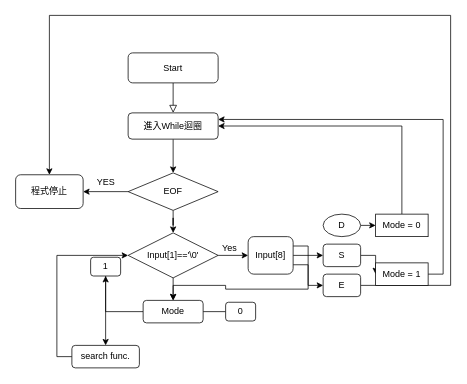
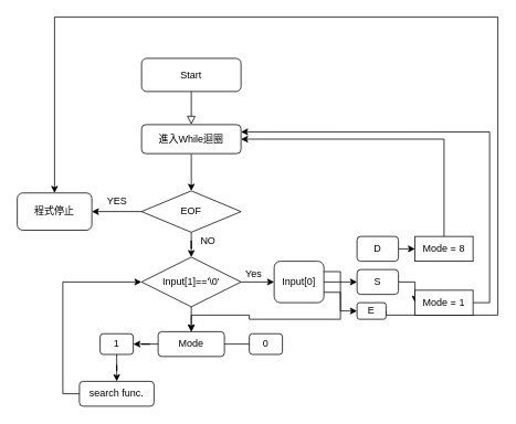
  <mxCell id="0" />
  <mxCell id="1" parent="0" />
  <mxCell id="2" value="" style="rounded=0;html=1;jettySize=auto;orthogonalLoop=1;fontSize=11;endArrow=block;endFill=0;endSize=8;strokeWidth=1;shadow=0;labelBackgroundColor=none;edgeStyle=orthogonalEdgeStyle;" parent="1" source="3" target="5" edge="1"><mxGeometry relative="1" as="geometry"><mxPoint x="230" y="160" as="targetPoint" /></mxGeometry></mxCell>
  <mxCell id="3" value="Start" style="rounded=1;whiteSpace=wrap;html=1;fontSize=12;glass=0;strokeWidth=1;shadow=0;" parent="1" vertex="1"><mxGeometry x="170" y="70" width="120" height="40" as="geometry" /></mxCell>
  <mxCell id="4" style="edgeStyle=orthogonalEdgeStyle;rounded=0;orthogonalLoop=1;jettySize=auto;html=1;exitX=0.5;exitY=1;exitDx=0;exitDy=0;entryX=0.5;entryY=0;entryDx=0;entryDy=0;" edge="1" parent="1" source="5" target="8"><mxGeometry relative="1" as="geometry" /></mxCell>
  <mxCell id="5" value="進入While迴圈" style="rounded=1;whiteSpace=wrap;html=1;" vertex="1" parent="1"><mxGeometry x="170" y="150" width="120" height="35" as="geometry" /></mxCell>
  <mxCell id="6" style="edgeStyle=orthogonalEdgeStyle;rounded=0;orthogonalLoop=1;jettySize=auto;html=1;entryX=1;entryY=0.5;entryDx=0;entryDy=0;" edge="1" parent="1" source="8" target="9"><mxGeometry relative="1" as="geometry" /></mxCell>
  <mxCell id="7" style="edgeStyle=orthogonalEdgeStyle;rounded=0;orthogonalLoop=1;jettySize=auto;html=1;entryX=0.5;entryY=0;entryDx=0;entryDy=0;" edge="1" parent="1" source="8" target="13"><mxGeometry relative="1" as="geometry" /></mxCell>
  <mxCell id="8" value="EOF" style="rhombus;whiteSpace=wrap;html=1;" vertex="1" parent="1"><mxGeometry x="170" y="230" width="120" height="50" as="geometry" /></mxCell>
  <mxCell id="9" value="程式停止" style="rounded=1;whiteSpace=wrap;html=1;" vertex="1" parent="1"><mxGeometry x="20" y="232.5" width="90" height="45" as="geometry" /></mxCell>
  <mxCell id="10" value="YES" style="text;html=1;align=center;verticalAlign=middle;resizable=0;points=[];autosize=1;" vertex="1" parent="1"><mxGeometry x="120" y="232.5" width="40" height="20" as="geometry" /></mxCell>
  <mxCell id="11" style="edgeStyle=orthogonalEdgeStyle;rounded=0;orthogonalLoop=1;jettySize=auto;html=1;exitX=1;exitY=0.5;exitDx=0;exitDy=0;entryX=0;entryY=0.5;entryDx=0;entryDy=0;" edge="1" parent="1" source="13" target="17"><mxGeometry relative="1" as="geometry" /></mxCell>
  <mxCell id="12" style="edgeStyle=orthogonalEdgeStyle;rounded=0;orthogonalLoop=1;jettySize=auto;html=1;exitX=0.5;exitY=1;exitDx=0;exitDy=0;entryX=0.5;entryY=0;entryDx=0;entryDy=0;" edge="1" parent="1" source="13" target="32"><mxGeometry relative="1" as="geometry" /></mxCell>
  <mxCell id="13" value="Input[1]=='\0'" style="rhombus;whiteSpace=wrap;html=1;" vertex="1" parent="1"><mxGeometry x="170" y="310" width="120" height="60" as="geometry" /></mxCell>
  <mxCell id="14" style="edgeStyle=orthogonalEdgeStyle;rounded=0;orthogonalLoop=1;jettySize=auto;html=1;exitX=1;exitY=0.25;exitDx=0;exitDy=0;" edge="1" parent="1" source="17" target="32"><mxGeometry relative="1" as="geometry" /></mxCell>
  <mxCell id="15" style="edgeStyle=orthogonalEdgeStyle;rounded=0;orthogonalLoop=1;jettySize=auto;html=1;exitX=1;exitY=0.5;exitDx=0;exitDy=0;entryX=0;entryY=0.5;entryDx=0;entryDy=0;" edge="1" parent="1" source="17" target="24"><mxGeometry relative="1" as="geometry" /></mxCell>
  <mxCell id="16" style="edgeStyle=orthogonalEdgeStyle;rounded=0;orthogonalLoop=1;jettySize=auto;html=1;exitX=1;exitY=0.75;exitDx=0;exitDy=0;entryX=0;entryY=0.5;entryDx=0;entryDy=0;" edge="1" parent="1" source="17" target="26"><mxGeometry relative="1" as="geometry" /></mxCell>
- <mxCell id="17" value="Input[8]" style="rounded=1;whiteSpace=wrap;html=1;" vertex="1" parent="1"><mxGeometry x="330" y="315" width="60" height="50" as="geometry" /></mxCell>
+ <mxCell id="17" value="Input[0]" style="rounded=1;whiteSpace=wrap;html=1;" vertex="1" parent="1"><mxGeometry x="330" y="315" width="60" height="50" as="geometry" /></mxCell>
  <mxCell id="18" value="Yes" style="text;html=1;align=center;verticalAlign=middle;resizable=0;points=[];autosize=1;" vertex="1" parent="1"><mxGeometry x="290" y="320" width="30" height="20" as="geometry" /></mxCell>
  <mxCell id="19" style="edgeStyle=orthogonalEdgeStyle;rounded=0;orthogonalLoop=1;jettySize=auto;html=1;exitX=1;exitY=0.5;exitDx=0;exitDy=0;entryX=0;entryY=0.5;entryDx=0;entryDy=0;" edge="1" parent="1" source="20" target="22"><mxGeometry relative="1" as="geometry"><mxPoint x="500" y="300" as="targetPoint" /></mxGeometry></mxCell>
- <mxCell id="20" value="D" style="ellipse;whiteSpace=wrap;html=1;" vertex="1" parent="1"><mxGeometry x="430" y="285" width="50" height="30" as="geometry" /></mxCell>
+ <mxCell id="20" value="D" style="rounded=1;whiteSpace=wrap;html=1;" vertex="1" parent="1"><mxGeometry x="430" y="285" width="50" height="30" as="geometry" /></mxCell>
  <mxCell id="21" style="edgeStyle=orthogonalEdgeStyle;rounded=0;orthogonalLoop=1;jettySize=auto;html=1;exitX=0.5;exitY=0;exitDx=0;exitDy=0;entryX=1;entryY=0.5;entryDx=0;entryDy=0;" edge="1" parent="1" source="22" target="5"><mxGeometry relative="1" as="geometry" /></mxCell>
- <mxCell id="22" value="Mode = 0" style="rounded=0;whiteSpace=wrap;html=1;" vertex="1" parent="1"><mxGeometry x="500" y="285" width="70" height="30" as="geometry" /></mxCell>
+ <mxCell id="22" value="Mode = 8" style="rounded=0;whiteSpace=wrap;html=1;" vertex="1" parent="1"><mxGeometry x="500" y="285" width="70" height="30" as="geometry" /></mxCell>
  <mxCell id="23" style="edgeStyle=orthogonalEdgeStyle;rounded=0;orthogonalLoop=1;jettySize=auto;html=1;exitX=1;exitY=0.5;exitDx=0;exitDy=0;" edge="1" parent="1" source="24" target="28"><mxGeometry relative="1" as="geometry" /></mxCell>
  <mxCell id="24" value="S" style="rounded=1;whiteSpace=wrap;html=1;" vertex="1" parent="1"><mxGeometry x="430" y="325" width="50" height="30" as="geometry" /></mxCell>
  <mxCell id="25" style="edgeStyle=orthogonalEdgeStyle;rounded=0;orthogonalLoop=1;jettySize=auto;html=1;exitX=1;exitY=0.5;exitDx=0;exitDy=0;entryX=0.5;entryY=0;entryDx=0;entryDy=0;" edge="1" parent="1" source="26" target="9"><mxGeometry relative="1" as="geometry"><Array as="points"><mxPoint x="600" y="380" /><mxPoint x="600" y="20" /><mxPoint x="65" y="20" /></Array></mxGeometry></mxCell>
- <mxCell id="26" value="E" style="rounded=1;whiteSpace=wrap;html=1;" vertex="1" parent="1"><mxGeometry x="430" y="365" width="50" height="30" as="geometry" /></mxCell>
+ <mxCell id="26" value="E" style="rounded=1;whiteSpace=wrap;html=1;" vertex="1" parent="1"><mxGeometry x="430" y="365" width="35" height="20" as="geometry" /></mxCell>
  <mxCell id="27" style="edgeStyle=orthogonalEdgeStyle;rounded=0;orthogonalLoop=1;jettySize=auto;html=1;exitX=1;exitY=0.5;exitDx=0;exitDy=0;entryX=1;entryY=0.25;entryDx=0;entryDy=0;" edge="1" parent="1" source="28" target="5"><mxGeometry relative="1" as="geometry" /></mxCell>
  <mxCell id="28" value="Mode = 1" style="rounded=0;whiteSpace=wrap;html=1;" vertex="1" parent="1"><mxGeometry x="500" y="350" width="70" height="30" as="geometry" /></mxCell>
+ <mxCell id="29" value="NO" style="text;html=1;align=center;verticalAlign=middle;resizable=0;points=[];autosize=1;" vertex="1" parent="1"><mxGeometry x="235" y="280" width="30" height="20" as="geometry" /></mxCell>
  <mxCell id="30" value="" style="edgeStyle=orthogonalEdgeStyle;rounded=0;orthogonalLoop=1;jettySize=auto;html=1;" edge="1" parent="1" source="32" target="34"><mxGeometry relative="1" as="geometry" /></mxCell>
  <mxCell id="31" style="edgeStyle=orthogonalEdgeStyle;rounded=0;orthogonalLoop=1;jettySize=auto;html=1;exitX=1;exitY=0.5;exitDx=0;exitDy=0;entryX=0;entryY=0.5;entryDx=0;entryDy=0;endArrow=none;" edge="1" parent="1" source="32" target="35"><mxGeometry relative="1" as="geometry" /></mxCell>
  <mxCell id="32" value="Mode" style="rounded=1;whiteSpace=wrap;html=1;" vertex="1" parent="1"><mxGeometry x="190" y="400" width="80" height="30" as="geometry" /></mxCell>
  <mxCell id="33" value="" style="edgeStyle=orthogonalEdgeStyle;rounded=0;orthogonalLoop=1;jettySize=auto;html=1;" edge="1" parent="1" source="34" target="37"><mxGeometry relative="1" as="geometry" /></mxCell>
- <mxCell id="34" value="1" style="rounded=1;whiteSpace=wrap;html=1;" vertex="1" parent="1"><mxGeometry x="120" y="342.5" width="40" height="25" as="geometry" /></mxCell>
+ <mxCell id="34" value="1" style="rounded=1;whiteSpace=wrap;html=1;" vertex="1" parent="1"><mxGeometry x="120" y="402.5" width="40" height="25" as="geometry" /></mxCell>
  <mxCell id="35" value="0" style="rounded=1;whiteSpace=wrap;html=1;" vertex="1" parent="1"><mxGeometry x="300" y="402.5" width="40" height="25" as="geometry" /></mxCell>
  <mxCell id="36" style="edgeStyle=orthogonalEdgeStyle;rounded=0;orthogonalLoop=1;jettySize=auto;html=1;exitX=0;exitY=0.5;exitDx=0;exitDy=0;entryX=0;entryY=0.5;entryDx=0;entryDy=0;" edge="1" parent="1" source="37" target="13"><mxGeometry relative="1" as="geometry" /></mxCell>
  <mxCell id="37" value="search func." style="rounded=1;whiteSpace=wrap;html=1;" vertex="1" parent="1"><mxGeometry x="95" y="460" width="90" height="30" as="geometry" /></mxCell>
